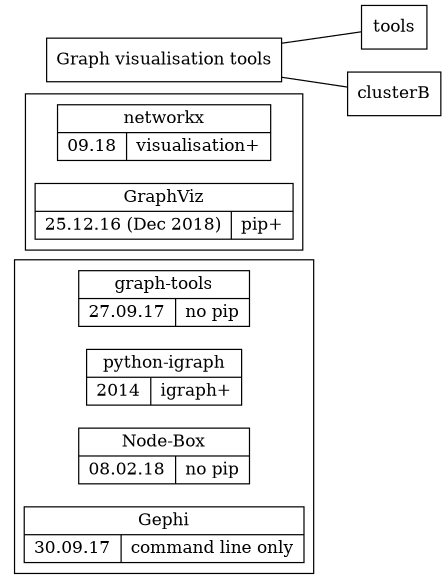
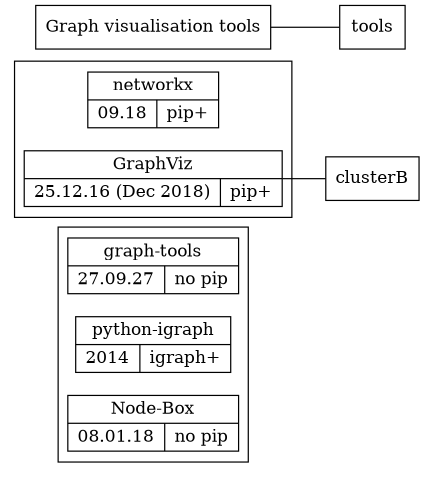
  graph {
    rankdir=LR
    node [shape=record]
-   n1 [label="graph-tools |{ 27.09.17 | no pip}"]
+   n1 [label="graph-tools |{ 27.09.27 | no pip}"]
    n2 [label="python-igraph |{ 2014 | igraph+}"]
-   n3 [label="Node-Box |{ 08.02.18 | no pip}"]
-   n4 [label="Gephi |{ 30.09.17 | command line only}"]
-   n5 [label="networkx | {09.18 | visualisation+}"]
+   n3 [label="Node-Box |{ 08.01.18 | no pip}"]
+   n5 [label="networkx | {09.18 | pip+}"]
    n6 [label="GraphViz | {25.12.16 (Dec 2018) | pip+}"]
    n7 [label=tools]
    "Graph visualisation tools"
    clusterB
    subgraph cluster_1 {
      n1
      n2
      n3
-     n4
    }
    subgraph cluster_2 {
      n5
      n6
    }
    "Graph visualisation tools" -- n7
-   "Graph visualisation tools" -- clusterB
+   n6 -- clusterB
  }
